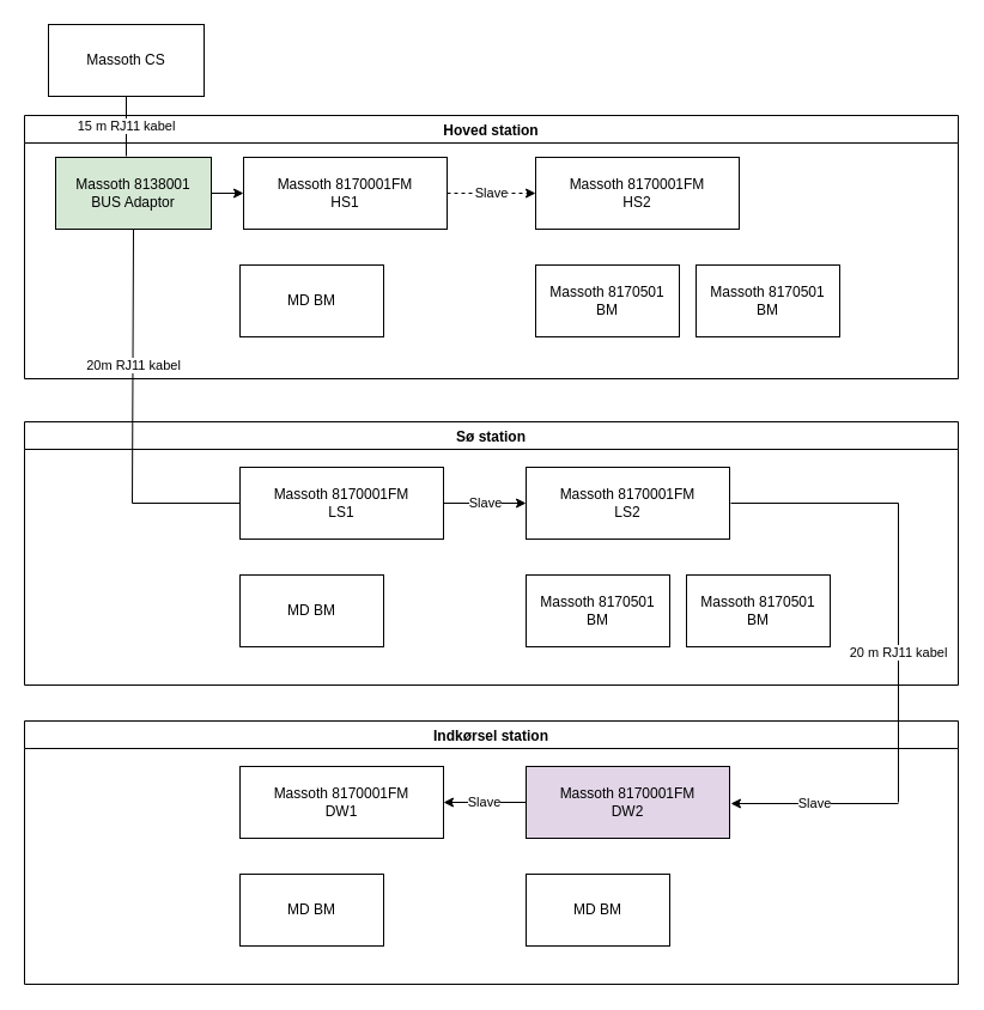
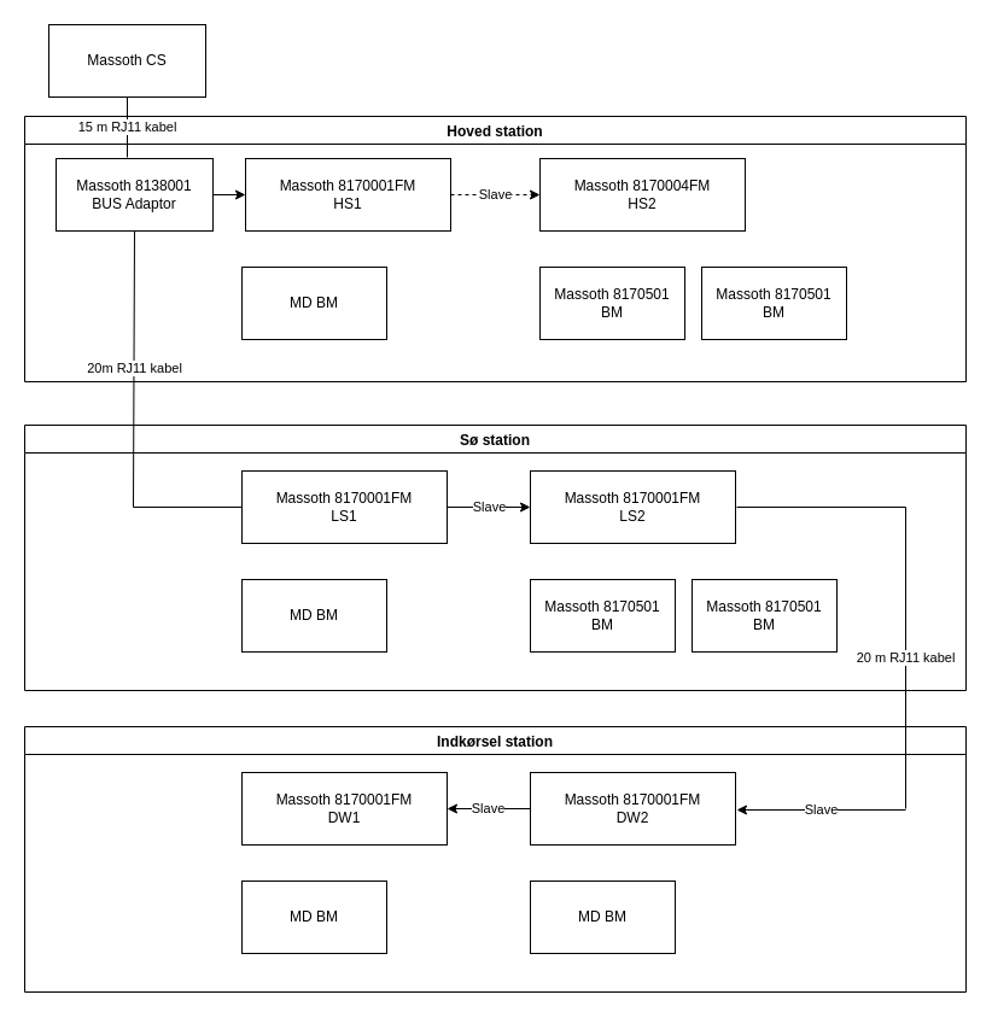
  <mxCell id="0" />
  <mxCell id="1" parent="0" />
  <mxCell id="2" value="Indkørsel station" style="swimlane;" parent="1" vertex="1"><mxGeometry x="20" y="602" width="780" height="220" as="geometry" /></mxCell>
  <mxCell id="3" value="MD BM" style="rounded=0;whiteSpace=wrap;html=1;" parent="2" vertex="1"><mxGeometry x="180" y="128" width="120" height="60" as="geometry" /></mxCell>
  <mxCell id="4" value="MD BM" style="rounded=0;whiteSpace=wrap;html=1;" parent="2" vertex="1"><mxGeometry x="419" y="128" width="120" height="60" as="geometry" /></mxCell>
- <mxCell id="5" value="Massoth 8170001FM&lt;br&gt;DW2" style="rounded=0;whiteSpace=wrap;html=1;fillColor=#e1d5e7;" vertex="1" parent="2"><mxGeometry x="419" y="38" width="170" height="60" as="geometry" /></mxCell>
+ <mxCell id="5" value="Massoth 8170001FM&lt;br&gt;DW2" style="rounded=0;whiteSpace=wrap;html=1;" vertex="1" parent="2"><mxGeometry x="419" y="38" width="170" height="60" as="geometry" /></mxCell>
  <mxCell id="6" value="Massoth 8170001FM&lt;br&gt;DW1" style="rounded=0;whiteSpace=wrap;html=1;" vertex="1" parent="2"><mxGeometry x="180" y="38" width="170" height="60" as="geometry" /></mxCell>
  <mxCell id="7" value="Slave" style="edgeStyle=orthogonalEdgeStyle;rounded=0;orthogonalLoop=1;jettySize=auto;html=1;exitX=0;exitY=0.5;exitDx=0;exitDy=0;entryX=1;entryY=0.5;entryDx=0;entryDy=0;" parent="2" source="5" target="6" edge="1"><mxGeometry relative="1" as="geometry"><mxPoint x="370" y="69" as="sourcePoint" /><mxPoint x="310" y="70" as="targetPoint" /></mxGeometry></mxCell>
  <mxCell id="8" value="" style="edgeStyle=orthogonalEdgeStyle;rounded=0;orthogonalLoop=1;jettySize=auto;html=1;" edge="1" parent="1" source="9" target="17"><mxGeometry relative="1" as="geometry" /></mxCell>
- <mxCell id="9" value="Massoth 8138001&lt;br&gt;BUS Adaptor" style="rounded=0;whiteSpace=wrap;html=1;fillColor=#d5e8d4;" parent="1" vertex="1"><mxGeometry x="46" y="131" width="130" height="60" as="geometry" /></mxCell>
+ <mxCell id="9" value="Massoth 8138001&lt;br&gt;BUS Adaptor" style="rounded=0;whiteSpace=wrap;html=1;" parent="1" vertex="1"><mxGeometry x="46" y="131" width="130" height="60" as="geometry" /></mxCell>
  <mxCell id="10" value="" style="endArrow=none;html=1;rounded=0;entryX=1;entryY=0.5;entryDx=0;entryDy=0;exitX=0;exitY=0.5;exitDx=0;exitDy=0;" parent="1" target="9" edge="1"><mxGeometry width="50" height="50" relative="1" as="geometry"><mxPoint x="200" y="161" as="sourcePoint" /><mxPoint x="170" y="151" as="targetPoint" /></mxGeometry></mxCell>
  <mxCell id="11" value="Hoved station" style="swimlane;" parent="1" vertex="1"><mxGeometry x="20" y="96" width="780" height="220" as="geometry" /></mxCell>
  <mxCell id="12" value="15 m RJ11 kabel" style="endArrow=none;html=1;rounded=0;entryX=0.5;entryY=1;entryDx=0;entryDy=0;" parent="11" target="30" edge="1"><mxGeometry width="50" height="50" relative="1" as="geometry"><mxPoint x="85" y="34" as="sourcePoint" /><mxPoint x="130" y="-16" as="targetPoint" /></mxGeometry></mxCell>
  <mxCell id="13" value="MD BM" style="rounded=0;whiteSpace=wrap;html=1;" parent="11" vertex="1"><mxGeometry x="180" y="125" width="120" height="60" as="geometry" /></mxCell>
- <mxCell id="14" value="Massoth 8170001FM&lt;br&gt;HS2" style="rounded=0;whiteSpace=wrap;html=1;" parent="11" vertex="1"><mxGeometry x="427" y="35" width="170" height="60" as="geometry" /></mxCell>
+ <mxCell id="14" value="Massoth 8170004FM&lt;br&gt;HS2" style="rounded=0;whiteSpace=wrap;html=1;" parent="11" vertex="1"><mxGeometry x="427" y="35" width="170" height="60" as="geometry" /></mxCell>
  <mxCell id="15" value="Massoth 8170501&lt;br&gt;BM" style="rounded=0;whiteSpace=wrap;html=1;" parent="11" vertex="1"><mxGeometry x="427" y="125" width="120" height="60" as="geometry" /></mxCell>
  <mxCell id="16" value="Massoth 8170501&lt;br&gt;BM" style="rounded=0;whiteSpace=wrap;html=1;" parent="11" vertex="1"><mxGeometry x="561" y="125" width="120" height="60" as="geometry" /></mxCell>
  <mxCell id="17" value="Massoth 8170001FM&lt;br&gt;HS1" style="rounded=0;whiteSpace=wrap;html=1;" vertex="1" parent="11"><mxGeometry x="183" y="35" width="170" height="60" as="geometry" /></mxCell>
  <mxCell id="18" value="Slave" style="edgeStyle=orthogonalEdgeStyle;rounded=0;orthogonalLoop=1;jettySize=auto;html=1;exitX=1;exitY=0.5;exitDx=0;exitDy=0;dashed=1;" parent="11" source="17" target="14" edge="1"><mxGeometry relative="1" as="geometry"><mxPoint x="310" y="65" as="sourcePoint" /></mxGeometry></mxCell>
  <mxCell id="19" value="" style="endArrow=none;html=1;rounded=0;exitX=0;exitY=0.5;exitDx=0;exitDy=0;" parent="1" edge="1"><mxGeometry width="50" height="50" relative="1" as="geometry"><mxPoint x="200" y="420" as="sourcePoint" /><mxPoint x="110" y="420" as="targetPoint" /></mxGeometry></mxCell>
  <mxCell id="20" value="Sø station" style="swimlane;" parent="1" vertex="1"><mxGeometry x="20" y="352" width="780" height="220" as="geometry" /></mxCell>
  <mxCell id="21" value="MD BM" style="rounded=0;whiteSpace=wrap;html=1;" parent="20" vertex="1"><mxGeometry x="180" y="128" width="120" height="60" as="geometry" /></mxCell>
  <mxCell id="22" value="Massoth 8170501&lt;br&gt;BM" style="rounded=0;whiteSpace=wrap;html=1;" parent="20" vertex="1"><mxGeometry x="419" y="128" width="120" height="60" as="geometry" /></mxCell>
  <mxCell id="23" value="Massoth 8170501&lt;br&gt;BM" style="rounded=0;whiteSpace=wrap;html=1;" parent="20" vertex="1"><mxGeometry x="553" y="128" width="120" height="60" as="geometry" /></mxCell>
  <mxCell id="24" value="Massoth 8170001FM&lt;br&gt;LS2" style="rounded=0;whiteSpace=wrap;html=1;" vertex="1" parent="20"><mxGeometry x="419" y="38" width="170" height="60" as="geometry" /></mxCell>
  <mxCell id="25" value="Massoth 8170001FM&lt;br&gt;LS1" style="rounded=0;whiteSpace=wrap;html=1;" vertex="1" parent="20"><mxGeometry x="180" y="38" width="170" height="60" as="geometry" /></mxCell>
  <mxCell id="26" value="Slave" style="edgeStyle=orthogonalEdgeStyle;rounded=0;orthogonalLoop=1;jettySize=auto;html=1;exitX=1;exitY=0.5;exitDx=0;exitDy=0;entryX=0;entryY=0.5;entryDx=0;entryDy=0;" parent="20" source="25" target="24" edge="1"><mxGeometry relative="1" as="geometry"><mxPoint x="310" y="68" as="sourcePoint" /><mxPoint x="370" y="68" as="targetPoint" /></mxGeometry></mxCell>
  <mxCell id="27" value="20 m RJ11 kabel" style="endArrow=none;html=1;rounded=0;" parent="20" edge="1"><mxGeometry width="50" height="50" relative="1" as="geometry"><mxPoint x="730" y="318" as="sourcePoint" /><mxPoint x="730" y="68" as="targetPoint" /></mxGeometry></mxCell>
  <mxCell id="28" value="" style="endArrow=none;html=1;rounded=0;" parent="1" edge="1"><mxGeometry width="50" height="50" relative="1" as="geometry"><mxPoint x="610" y="420" as="sourcePoint" /><mxPoint x="750" y="420" as="targetPoint" /></mxGeometry></mxCell>
  <mxCell id="29" value="20m RJ11 kabel" style="endArrow=none;html=1;rounded=0;entryX=0.5;entryY=1;entryDx=0;entryDy=0;" parent="1" target="9" edge="1"><mxGeometry width="50" height="50" relative="1" as="geometry"><mxPoint x="110" y="420" as="sourcePoint" /><mxPoint x="430" y="370" as="targetPoint" /></mxGeometry></mxCell>
  <mxCell id="30" value="Massoth CS" style="rounded=0;whiteSpace=wrap;html=1;" parent="1" vertex="1"><mxGeometry x="40" y="20" width="130" height="60" as="geometry" /></mxCell>
  <mxCell id="31" value="" style="edgeStyle=orthogonalEdgeStyle;rounded=0;orthogonalLoop=1;jettySize=auto;html=1;" parent="1" edge="1"><mxGeometry relative="1" as="geometry"><mxPoint x="386" y="758" as="targetPoint" /></mxGeometry></mxCell>
  <mxCell id="32" value="Slave" style="endArrow=classic;html=1;rounded=0;" parent="1" edge="1"><mxGeometry width="50" height="50" relative="1" as="geometry"><mxPoint x="750" y="671" as="sourcePoint" /><mxPoint x="610" y="671" as="targetPoint" /></mxGeometry></mxCell>
